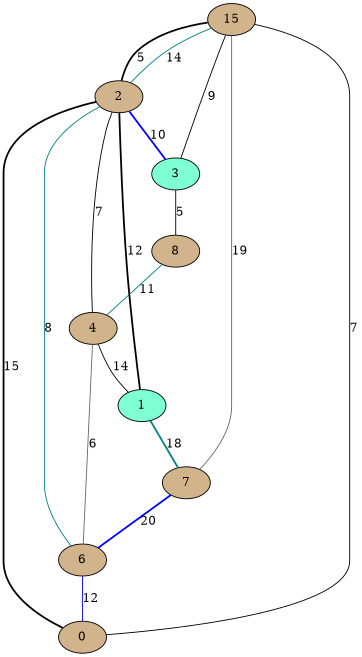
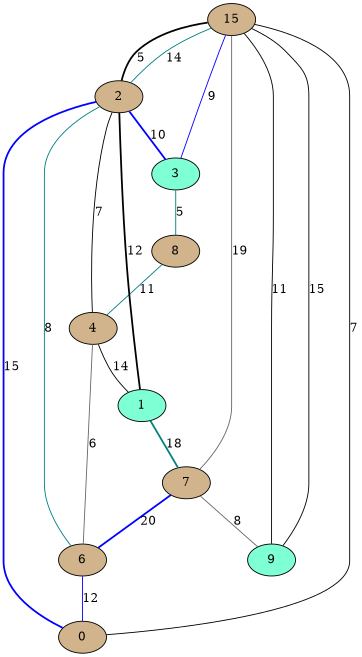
  graph {
    node [fillcolor=tan style=filled]
    edge [color=black style=solid]
    n1 [label=15]
    7
    6
+   9 [fillcolor=aquamarine]
    2
    n6 [label=0]
    4
    3 [fillcolor=aquamarine]
    8
    1 [fillcolor=aquamarine]
    n1 -- 2 [color=teal label=14]
    7 -- n1 [color=gray40 label=19]
    7 -- 6 [color=blue label=20 style=bold]
+   7 -- 9 [color=gray40 label=8]
    6 -- n6 [color=blue label=12]
+   9 -- n1 [label=15]
+   9 -- n1 [label=11]
    2 -- n1 [label=5 style=bold]
    2 -- 6 [color=teal label=8]
-   2 -- n6 [label=15 style=bold]
+   2 -- n6 [color=blue label=15 style=bold]
    2 -- 4 [label=7]
    2 -- 3 [color=blue label=10 style=bold]
    n6 -- n1 [label=7]
    4 -- 6 [color=gray40 label=6]
    4 -- 1 [label=14]
-   3 -- n1 [label=9]
-   3 -- 8 [label=5]
+   3 -- n1 [color=blue label=9]
+   3 -- 8 [color=teal label=5]
    8 -- 4 [color=teal label=11]
    1 -- 7 [color=teal label=18 style=bold]
    1 -- 2 [label=12 style=bold]
  }
